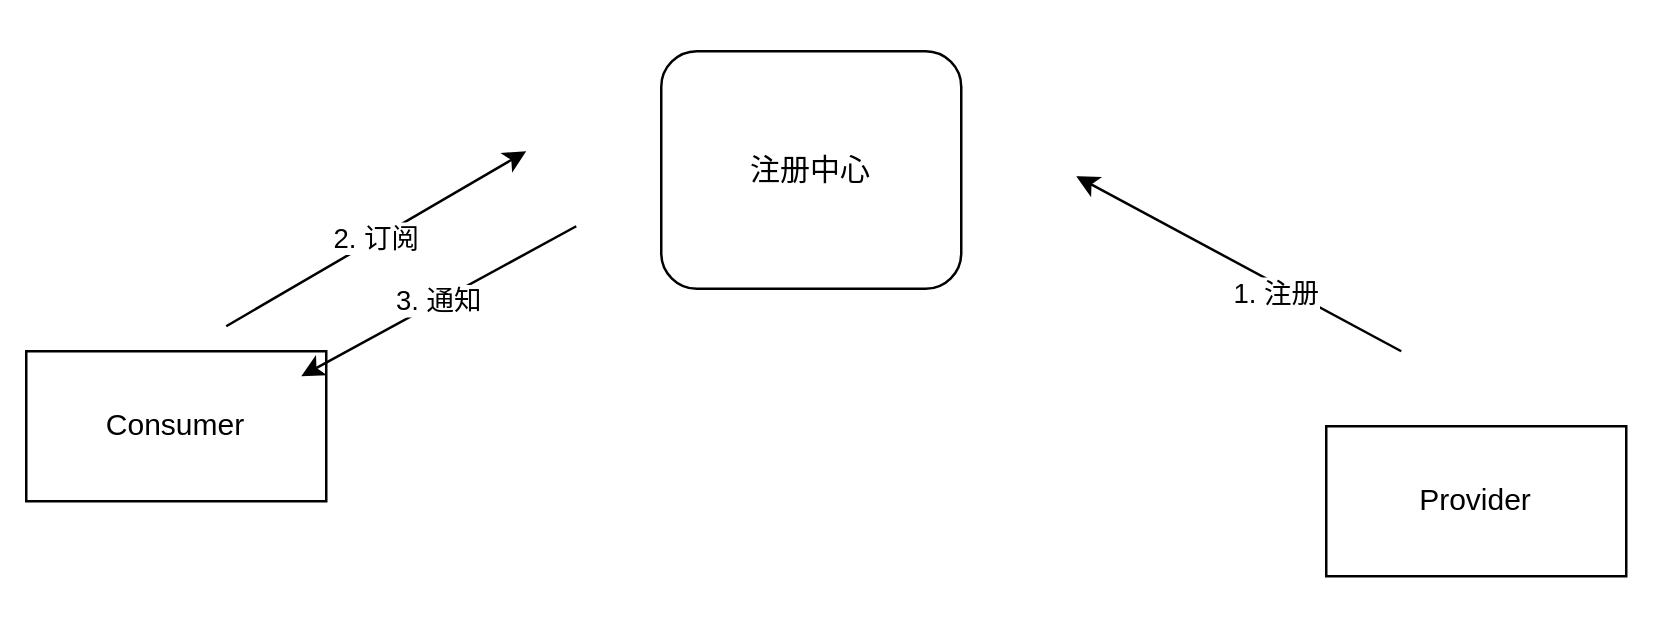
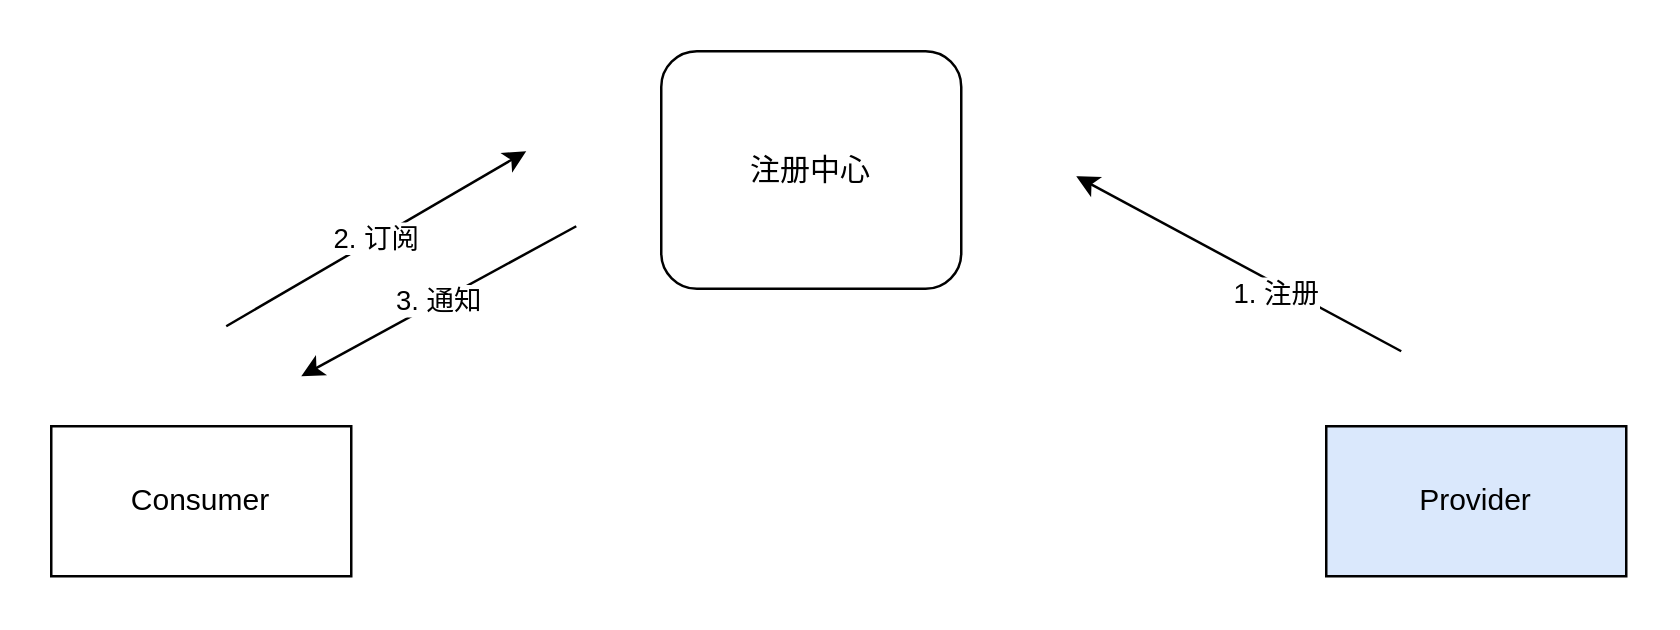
  <mxCell id="0" />
  <mxCell id="1" parent="0" />
- <mxCell id="2" value="Consumer" style="rounded=0;whiteSpace=wrap;html=1;" vertex="1" parent="1"><mxGeometry x="10" y="140" width="120" height="60" as="geometry" /></mxCell>
- <mxCell id="3" value="Provider" style="rounded=0;whiteSpace=wrap;html=1;" vertex="1" parent="1"><mxGeometry x="530" y="170" width="120" height="60" as="geometry" /></mxCell>
+ <mxCell id="2" value="Consumer" style="rounded=0;whiteSpace=wrap;html=1;" vertex="1" parent="1"><mxGeometry x="20" y="170" width="120" height="60" as="geometry" /></mxCell>
+ <mxCell id="3" value="Provider" style="rounded=0;whiteSpace=wrap;html=1;fillColor=#dae8fc;" vertex="1" parent="1"><mxGeometry x="530" y="170" width="120" height="60" as="geometry" /></mxCell>
  <mxCell id="4" value="2. 订阅" style="endArrow=classic;html=1;rounded=0;" edge="1" parent="1"><mxGeometry width="50" height="50" relative="1" as="geometry"><mxPoint x="90" y="130" as="sourcePoint" /><mxPoint x="210" y="60" as="targetPoint" /></mxGeometry></mxCell>
  <mxCell id="5" value="" style="endArrow=classic;html=1;rounded=0;" edge="1" parent="1"><mxGeometry width="50" height="50" relative="1" as="geometry"><mxPoint x="560" y="140" as="sourcePoint" /><mxPoint x="430" y="70" as="targetPoint" /></mxGeometry></mxCell>
  <mxCell id="6" value="1. 注册" style="edgeLabel;html=1;align=center;verticalAlign=middle;resizable=0;points=[];" vertex="1" connectable="0" parent="5"><mxGeometry x="-0.237" y="3" relative="1" as="geometry"><mxPoint as="offset" /></mxGeometry></mxCell>
  <mxCell id="7" value="3. 通知" style="endArrow=classic;html=1;rounded=0;" edge="1" parent="1"><mxGeometry width="50" height="50" relative="1" as="geometry"><mxPoint x="230" y="90" as="sourcePoint" /><mxPoint x="120" y="150" as="targetPoint" /></mxGeometry></mxCell>
  <mxCell id="8" value="注册中心" style="rounded=1;whiteSpace=wrap;html=1;" vertex="1" parent="1"><mxGeometry x="264" y="20" width="120" height="95" as="geometry" /></mxCell>
